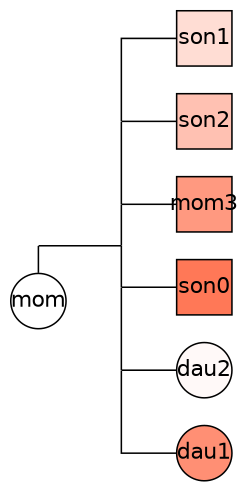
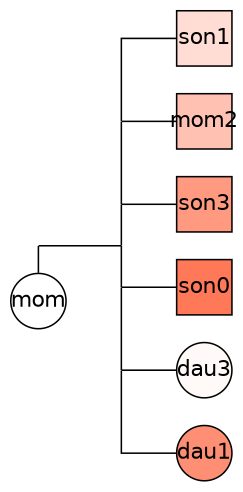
  graph {
    rankdir=LR
    splines=ortho
    node [fixedsize=true fontname=helvetica shape=point style=filled]
    edge [constraint=true]
    0 [style=invis width=0]
    mom [fillcolor="#ffffff" shape=circle]
    1 [style=invis width=0]
    2 [style=invis width=0]
    3 [style=invis width=0]
    4 [style=invis width=0]
    5 [style=invis width=0]
    son1 [fillcolor="#ffddd4" shape=square]
-   son2 [fillcolor="#ffc1b2" shape=square]
-   son3 [fillcolor="#ff9980" shape=square label=mom3]
+   son2 [fillcolor="#ffc1b2" shape=square label=mom2]
+   son3 [fillcolor="#ff9980" shape=square]
    n11 [fillcolor="#ff7857" label=son0 shape=square]
    dau1 [fillcolor="#ff8f74" shape=circle]
-   dau2 [fillcolor="#fff9f8" shape=circle]
+   dau2 [fillcolor="#fff9f8" shape=circle label=dau3]
    subgraph sub_1 {
      rank=same
      0
      mom
    }
    subgraph sub_2 {
      rank=same
      1
      2
      3
      4
      5
    }
    0 -- mom [constraint=""]
    0 -- 3
    1 -- 2 [constraint=""]
    1 -- son1
    1 -- son2
    2 -- 3 [constraint=""]
    2 -- son3
    3 -- 4 [constraint=""]
    4 -- 5 [constraint=""]
    4 -- n11
    5 -- dau1
    5 -- dau2
  }
